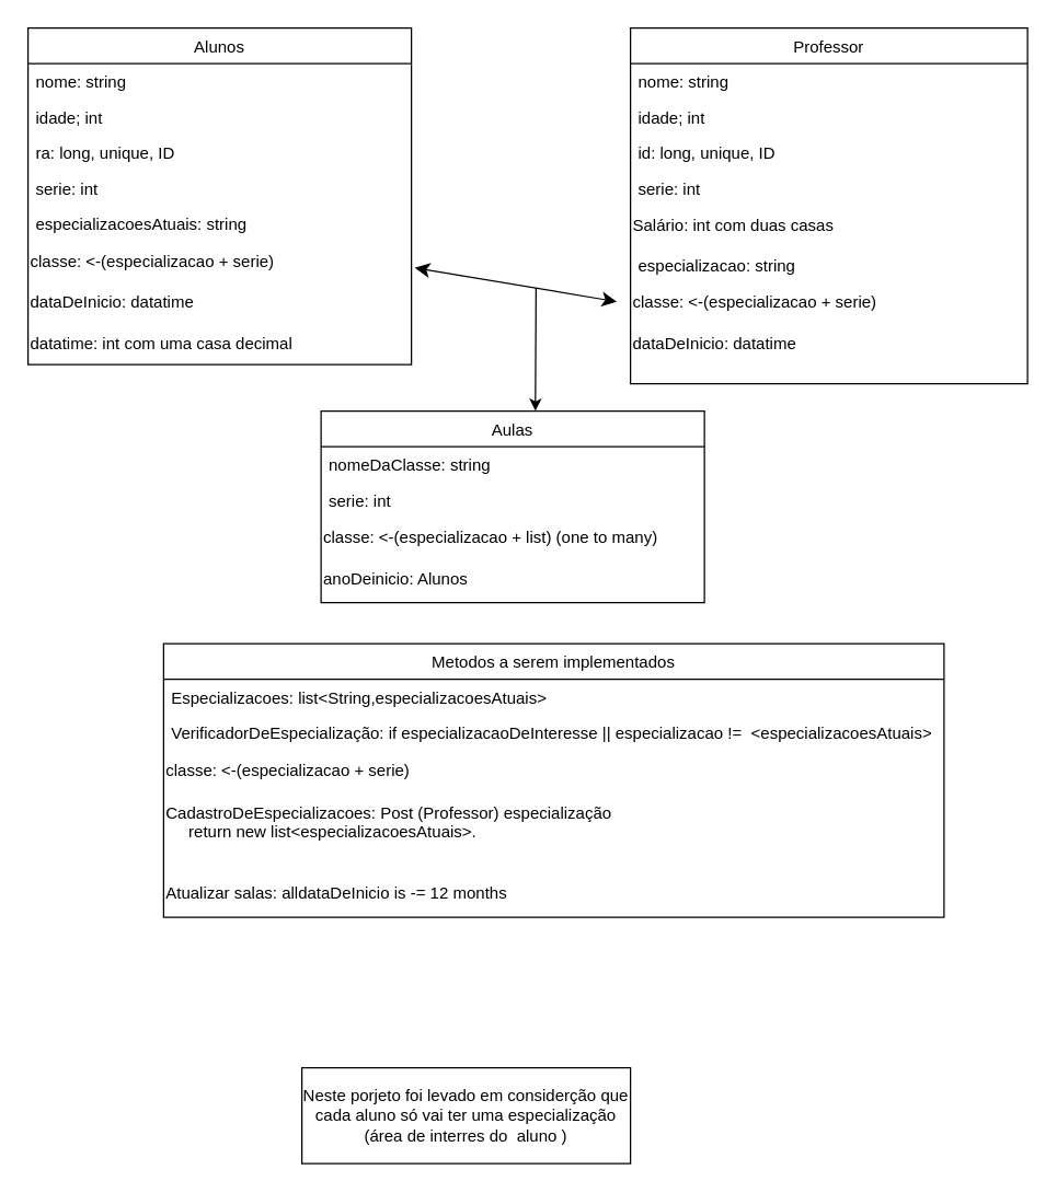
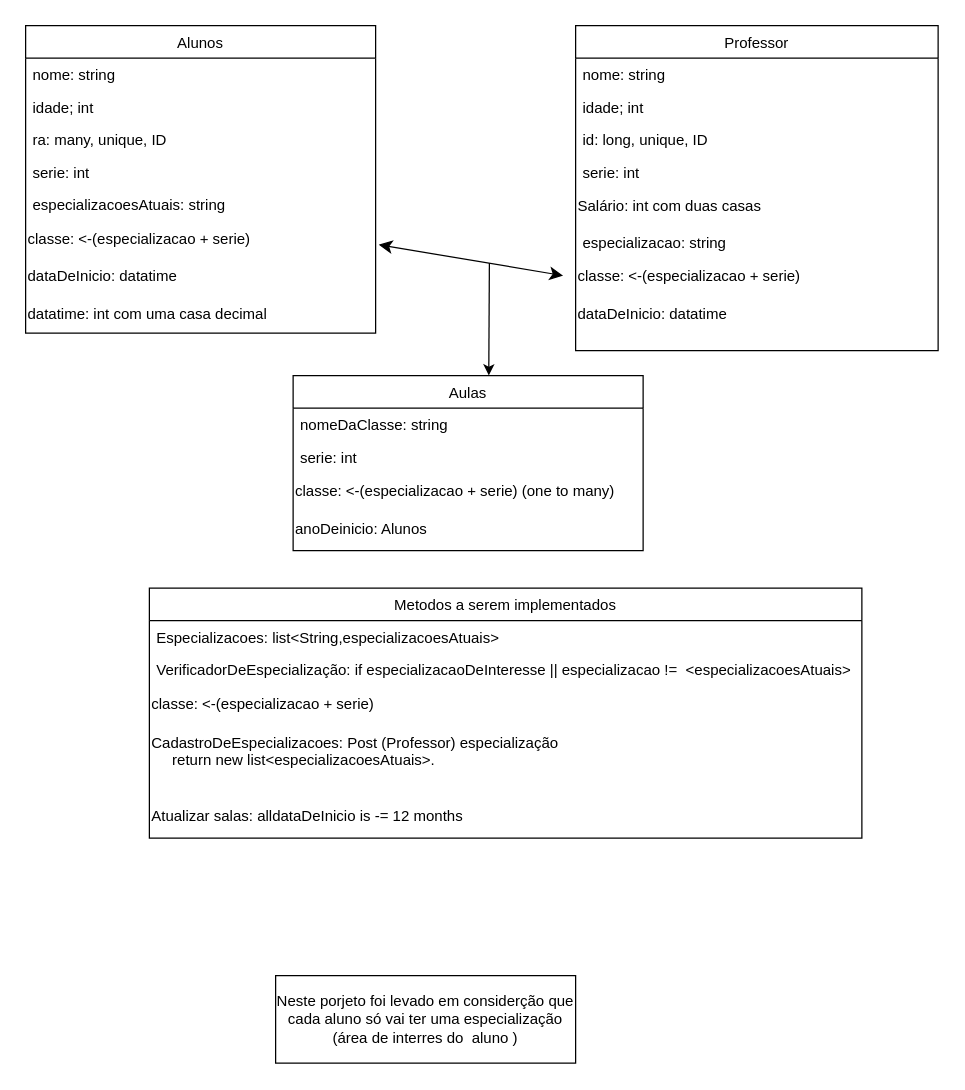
  <mxCell id="0" />
  <mxCell id="1" parent="0" />
  <mxCell id="2" value="Alunos" style="swimlane;fontStyle=0;align=center;verticalAlign=top;childLayout=stackLayout;horizontal=1;startSize=26;horizontalStack=0;resizeParent=1;resizeLast=0;collapsible=1;marginBottom=0;rounded=0;shadow=0;strokeWidth=1;" parent="1" vertex="1"><mxGeometry x="20" y="20" width="280" height="246" as="geometry"><mxRectangle x="550" y="140" width="160" height="26" as="alternateBounds" /></mxGeometry></mxCell>
  <mxCell id="3" value="nome: string" style="text;align=left;verticalAlign=top;spacingLeft=4;spacingRight=4;overflow=hidden;rotatable=0;points=[[0,0.5],[1,0.5]];portConstraint=eastwest;" parent="2" vertex="1"><mxGeometry y="26" width="280" height="26" as="geometry" /></mxCell>
  <mxCell id="4" value="idade; int" style="text;align=left;verticalAlign=top;spacingLeft=4;spacingRight=4;overflow=hidden;rotatable=0;points=[[0,0.5],[1,0.5]];portConstraint=eastwest;rounded=0;shadow=0;html=0;" parent="2" vertex="1"><mxGeometry y="52" width="280" height="26" as="geometry" /></mxCell>
- <mxCell id="5" value="ra: long, unique, ID" style="text;align=left;verticalAlign=top;spacingLeft=4;spacingRight=4;overflow=hidden;rotatable=0;points=[[0,0.5],[1,0.5]];portConstraint=eastwest;rounded=0;shadow=0;html=0;" parent="2" vertex="1"><mxGeometry y="78" width="280" height="26" as="geometry" /></mxCell>
+ <mxCell id="5" value="ra: many, unique, ID" style="text;align=left;verticalAlign=top;spacingLeft=4;spacingRight=4;overflow=hidden;rotatable=0;points=[[0,0.5],[1,0.5]];portConstraint=eastwest;rounded=0;shadow=0;html=0;" parent="2" vertex="1"><mxGeometry y="78" width="280" height="26" as="geometry" /></mxCell>
  <mxCell id="6" value="serie: int" style="text;align=left;verticalAlign=top;spacingLeft=4;spacingRight=4;overflow=hidden;rotatable=0;points=[[0,0.5],[1,0.5]];portConstraint=eastwest;rounded=0;shadow=0;html=0;" parent="2" vertex="1"><mxGeometry y="104" width="280" height="26" as="geometry" /></mxCell>
  <mxCell id="7" value="especializacoesAtuais: string&#10;" style="text;align=left;verticalAlign=top;spacingLeft=4;spacingRight=4;overflow=hidden;rotatable=0;points=[[0,0.5],[1,0.5]];portConstraint=eastwest;rounded=0;shadow=0;html=0;" parent="2" vertex="1"><mxGeometry y="130" width="280" height="26" as="geometry" /></mxCell>
  <mxCell id="8" value="classe: &amp;lt;-(especializacao + serie)&amp;nbsp;" style="text;html=1;align=left;verticalAlign=middle;resizable=0;points=[];autosize=1;strokeColor=none;fillColor=none;" parent="2" vertex="1"><mxGeometry y="156" width="280" height="30" as="geometry" /></mxCell>
  <mxCell id="9" value="dataDeInicio: datatime" style="text;html=1;align=left;verticalAlign=middle;resizable=0;points=[];autosize=1;strokeColor=none;fillColor=none;" parent="2" vertex="1"><mxGeometry y="186" width="280" height="30" as="geometry" /></mxCell>
  <mxCell id="10" value="datatime: int com uma casa decimal" style="text;html=1;align=left;verticalAlign=middle;resizable=0;points=[];autosize=1;strokeColor=none;fillColor=none;" parent="2" vertex="1"><mxGeometry y="216" width="280" height="30" as="geometry" /></mxCell>
  <mxCell id="11" value="Professor" style="swimlane;fontStyle=0;align=center;verticalAlign=top;childLayout=stackLayout;horizontal=1;startSize=26;horizontalStack=0;resizeParent=1;resizeLast=0;collapsible=1;marginBottom=0;rounded=0;shadow=0;strokeWidth=1;" parent="1" vertex="1"><mxGeometry x="460" y="20" width="290" height="260" as="geometry"><mxRectangle x="550" y="140" width="160" height="26" as="alternateBounds" /></mxGeometry></mxCell>
  <mxCell id="12" value="nome: string" style="text;align=left;verticalAlign=top;spacingLeft=4;spacingRight=4;overflow=hidden;rotatable=0;points=[[0,0.5],[1,0.5]];portConstraint=eastwest;" parent="11" vertex="1"><mxGeometry y="26" width="290" height="26" as="geometry" /></mxCell>
  <mxCell id="13" value="idade; int" style="text;align=left;verticalAlign=top;spacingLeft=4;spacingRight=4;overflow=hidden;rotatable=0;points=[[0,0.5],[1,0.5]];portConstraint=eastwest;rounded=0;shadow=0;html=0;" parent="11" vertex="1"><mxGeometry y="52" width="290" height="26" as="geometry" /></mxCell>
  <mxCell id="14" value="id: long, unique, ID" style="text;align=left;verticalAlign=top;spacingLeft=4;spacingRight=4;overflow=hidden;rotatable=0;points=[[0,0.5],[1,0.5]];portConstraint=eastwest;rounded=0;shadow=0;html=0;" parent="11" vertex="1"><mxGeometry y="78" width="290" height="26" as="geometry" /></mxCell>
  <mxCell id="15" value="serie: int" style="text;align=left;verticalAlign=top;spacingLeft=4;spacingRight=4;overflow=hidden;rotatable=0;points=[[0,0.5],[1,0.5]];portConstraint=eastwest;rounded=0;shadow=0;html=0;" parent="11" vertex="1"><mxGeometry y="104" width="290" height="26" as="geometry" /></mxCell>
  <mxCell id="16" value="Salário: int com duas casas&amp;nbsp;" style="text;html=1;align=left;verticalAlign=middle;resizable=0;points=[];autosize=1;strokeColor=none;fillColor=none;" parent="11" vertex="1"><mxGeometry y="130" width="290" height="30" as="geometry" /></mxCell>
  <mxCell id="17" value="especializacao: string&#10;" style="text;align=left;verticalAlign=top;spacingLeft=4;spacingRight=4;overflow=hidden;rotatable=0;points=[[0,0.5],[1,0.5]];portConstraint=eastwest;rounded=0;shadow=0;html=0;" parent="11" vertex="1"><mxGeometry y="160" width="290" height="26" as="geometry" /></mxCell>
  <mxCell id="18" value="classe: &amp;lt;-(especializacao + serie)&amp;nbsp;" style="text;html=1;align=left;verticalAlign=middle;resizable=0;points=[];autosize=1;strokeColor=none;fillColor=none;" parent="11" vertex="1"><mxGeometry y="186" width="290" height="30" as="geometry" /></mxCell>
  <mxCell id="19" value="&lt;span style=&quot;&quot;&gt;dataDeInicio: datatime&lt;/span&gt;" style="text;html=1;align=left;verticalAlign=middle;resizable=0;points=[];autosize=1;strokeColor=none;fillColor=none;" parent="11" vertex="1"><mxGeometry y="216" width="290" height="30" as="geometry" /></mxCell>
  <mxCell id="20" value="Aulas" style="swimlane;fontStyle=0;align=center;verticalAlign=top;childLayout=stackLayout;horizontal=1;startSize=26;horizontalStack=0;resizeParent=1;resizeLast=0;collapsible=1;marginBottom=0;rounded=0;shadow=0;strokeWidth=1;" parent="1" vertex="1"><mxGeometry x="234" y="300" width="280" height="140" as="geometry"><mxRectangle x="550" y="140" width="160" height="26" as="alternateBounds" /></mxGeometry></mxCell>
  <mxCell id="21" value="nomeDaClasse: string" style="text;align=left;verticalAlign=top;spacingLeft=4;spacingRight=4;overflow=hidden;rotatable=0;points=[[0,0.5],[1,0.5]];portConstraint=eastwest;" parent="20" vertex="1"><mxGeometry y="26" width="280" height="26" as="geometry" /></mxCell>
  <mxCell id="22" value="serie: int" style="text;align=left;verticalAlign=top;spacingLeft=4;spacingRight=4;overflow=hidden;rotatable=0;points=[[0,0.5],[1,0.5]];portConstraint=eastwest;rounded=0;shadow=0;html=0;" parent="20" vertex="1"><mxGeometry y="52" width="280" height="26" as="geometry" /></mxCell>
- <mxCell id="23" value="classe: &amp;lt;-(especializacao + list) (one to many)" style="text;html=1;align=left;verticalAlign=middle;resizable=0;points=[];autosize=1;strokeColor=none;fillColor=none;" parent="20" vertex="1"><mxGeometry y="78" width="280" height="30" as="geometry" /></mxCell>
+ <mxCell id="23" value="classe: &amp;lt;-(especializacao + serie) (one to many)" style="text;html=1;align=left;verticalAlign=middle;resizable=0;points=[];autosize=1;strokeColor=none;fillColor=none;" parent="20" vertex="1"><mxGeometry y="78" width="280" height="30" as="geometry" /></mxCell>
  <mxCell id="24" value="anoDeinicio: Alunos" style="text;html=1;align=left;verticalAlign=middle;resizable=0;points=[];autosize=1;strokeColor=none;fillColor=none;" parent="20" vertex="1"><mxGeometry y="108" width="280" height="30" as="geometry" /></mxCell>
  <mxCell id="25" value="" style="edgeStyle=none;orthogonalLoop=1;jettySize=auto;html=1;rounded=0;entryX=0.559;entryY=-0.001;entryDx=0;entryDy=0;entryPerimeter=0;" parent="1" target="20" edge="1"><mxGeometry width="100" relative="1" as="geometry"><mxPoint x="391" y="210" as="sourcePoint" /><mxPoint x="400" y="180" as="targetPoint" /><Array as="points" /></mxGeometry></mxCell>
  <mxCell id="26" value="" style="edgeStyle=none;orthogonalLoop=1;jettySize=auto;html=1;endArrow=classic;startArrow=classic;endSize=8;startSize=8;rounded=0;exitX=1.009;exitY=0.643;exitDx=0;exitDy=0;exitPerimeter=0;" parent="1" source="8" edge="1"><mxGeometry width="100" relative="1" as="geometry"><mxPoint x="330" y="190" as="sourcePoint" /><mxPoint x="450" y="220" as="targetPoint" /><Array as="points" /></mxGeometry></mxCell>
  <mxCell id="27" value="Metodos a serem implementados" style="swimlane;fontStyle=0;align=center;verticalAlign=top;childLayout=stackLayout;horizontal=1;startSize=26;horizontalStack=0;resizeParent=1;resizeLast=0;collapsible=1;marginBottom=0;rounded=0;shadow=0;strokeWidth=1;" parent="1" vertex="1"><mxGeometry x="119" y="470" width="570" height="200" as="geometry"><mxRectangle x="550" y="140" width="160" height="26" as="alternateBounds" /></mxGeometry></mxCell>
  <mxCell id="28" value="Especializacoes: list&lt;String,especializacoesAtuais&gt;" style="text;align=left;verticalAlign=top;spacingLeft=4;spacingRight=4;overflow=hidden;rotatable=0;points=[[0,0.5],[1,0.5]];portConstraint=eastwest;" parent="27" vertex="1"><mxGeometry y="26" width="570" height="26" as="geometry" /></mxCell>
  <mxCell id="29" value="VerificadorDeEspecialização: if especializacaoDeInteresse || especializacao !=  &lt;especializacoesAtuais&gt;" style="text;align=left;verticalAlign=top;spacingLeft=4;spacingRight=4;overflow=hidden;rotatable=0;points=[[0,0.5],[1,0.5]];portConstraint=eastwest;rounded=0;shadow=0;html=0;" parent="27" vertex="1"><mxGeometry y="52" width="570" height="26" as="geometry" /></mxCell>
  <mxCell id="30" value="classe: &amp;lt;-(especializacao + serie)&amp;nbsp;" style="text;html=1;align=left;verticalAlign=middle;resizable=0;points=[];autosize=1;strokeColor=none;fillColor=none;" parent="27" vertex="1"><mxGeometry y="78" width="570" height="30" as="geometry" /></mxCell>
  <mxCell id="31" value="CadastroDeEspecializacoes: Post (&lt;span style=&quot;text-align: center;&quot;&gt;Professor) especialização&lt;/span&gt;&lt;div&gt;&lt;span style=&quot;text-align: center;&quot;&gt;&amp;nbsp; &amp;nbsp; &amp;nbsp;return new list&amp;lt;&lt;/span&gt;&lt;span style=&quot;background-color: transparent; color: light-dark(rgb(0, 0, 0), rgb(255, 255, 255));&quot;&gt;especializacoesAtuais&lt;/span&gt;&lt;span style=&quot;text-align: center; background-color: transparent; color: light-dark(rgb(0, 0, 0), rgb(255, 255, 255));&quot;&gt;&amp;gt;.&lt;/span&gt;&lt;/div&gt;&lt;div&gt;&lt;span style=&quot;text-align: center; background-color: transparent; color: light-dark(rgb(0, 0, 0), rgb(255, 255, 255));&quot;&gt;&lt;br&gt;&lt;/span&gt;&lt;/div&gt;" style="text;html=1;align=left;verticalAlign=middle;resizable=0;points=[];autosize=1;strokeColor=none;fillColor=none;" parent="27" vertex="1"><mxGeometry y="108" width="570" height="60" as="geometry" /></mxCell>
  <mxCell id="32" value="Atualizar salas: alldataDeInicio is -= 12 months" style="text;html=1;align=left;verticalAlign=middle;resizable=0;points=[];autosize=1;strokeColor=none;fillColor=none;" vertex="1" parent="27"><mxGeometry y="168" width="570" height="30" as="geometry" /></mxCell>
  <mxCell id="33" value="Neste porjeto foi levado em considerção que cada aluno só vai ter uma especialização (área de interres do&amp;nbsp; aluno )" style="whiteSpace=wrap;html=1;" vertex="1" parent="1"><mxGeometry x="220" y="780" width="240" height="70" as="geometry" /></mxCell>
